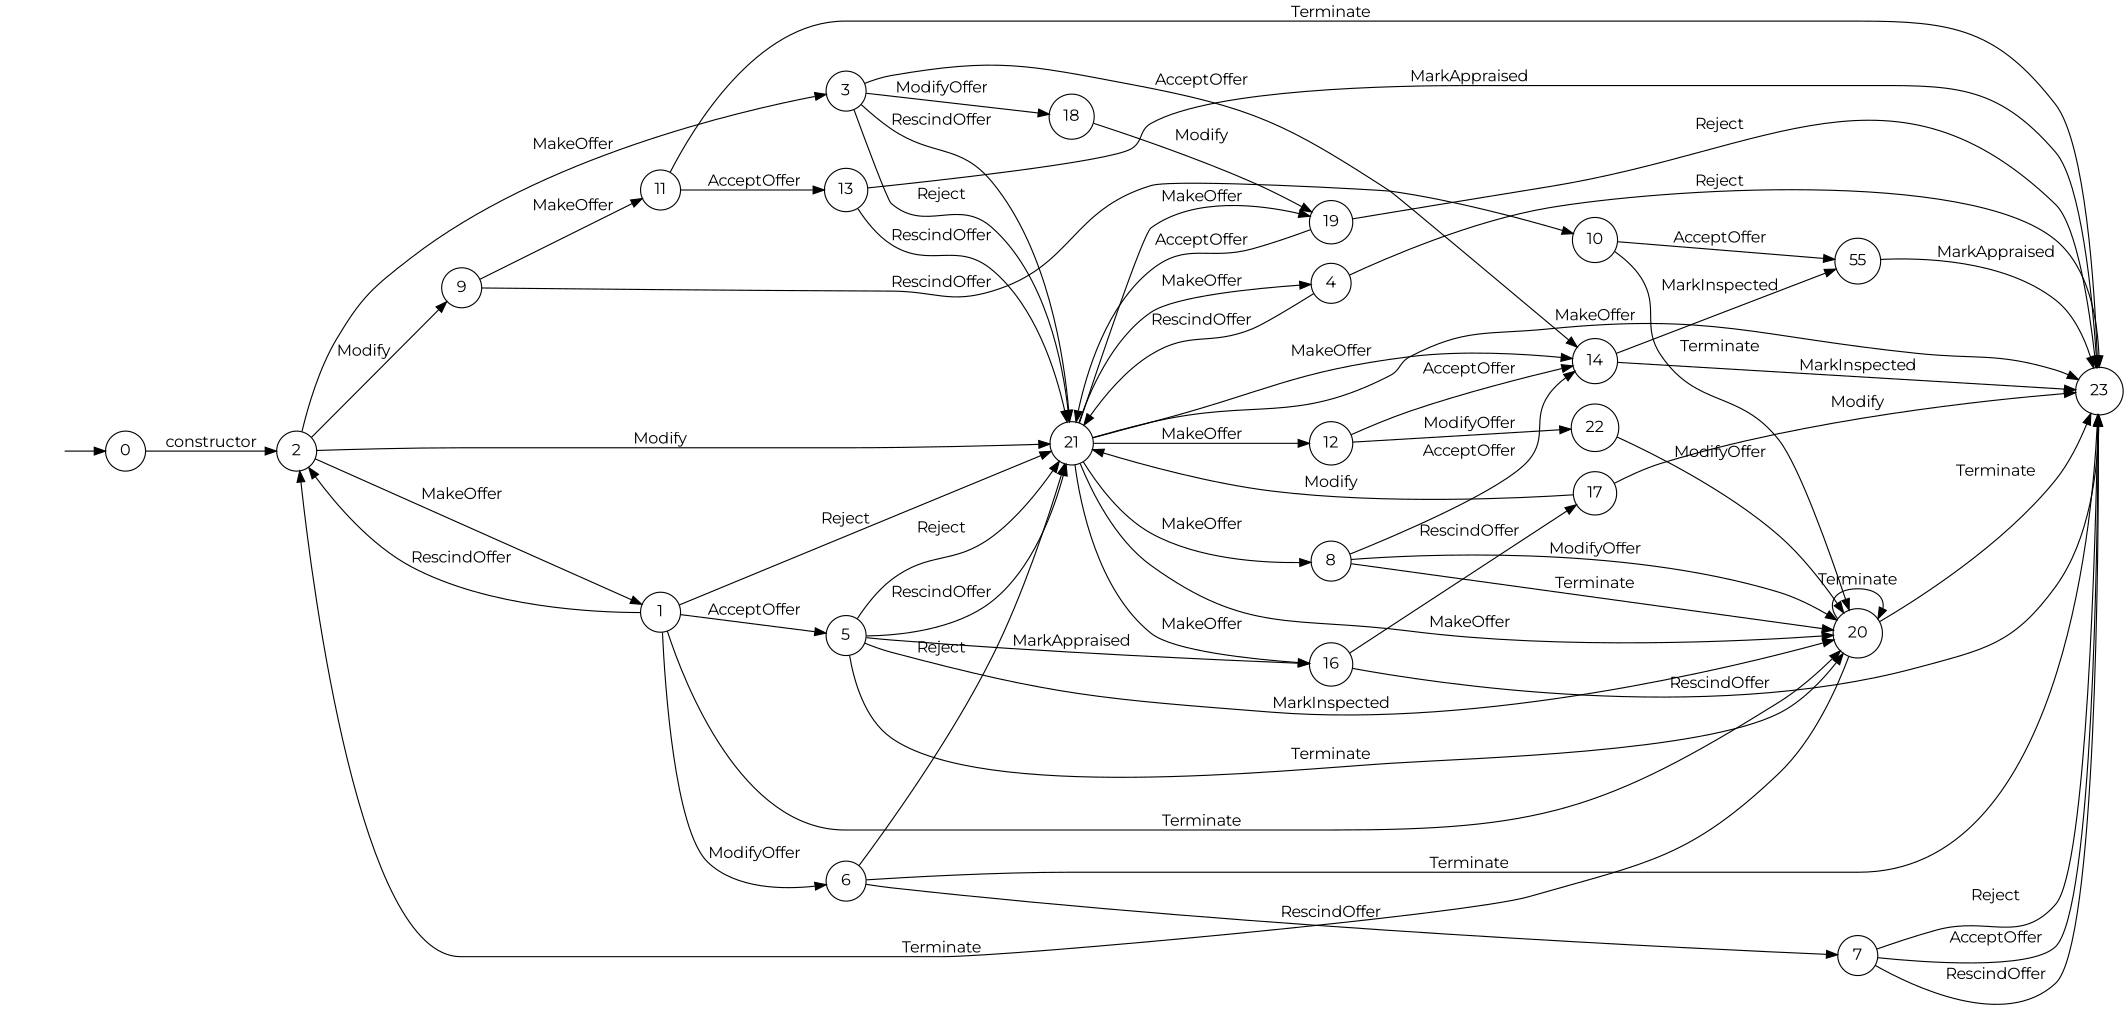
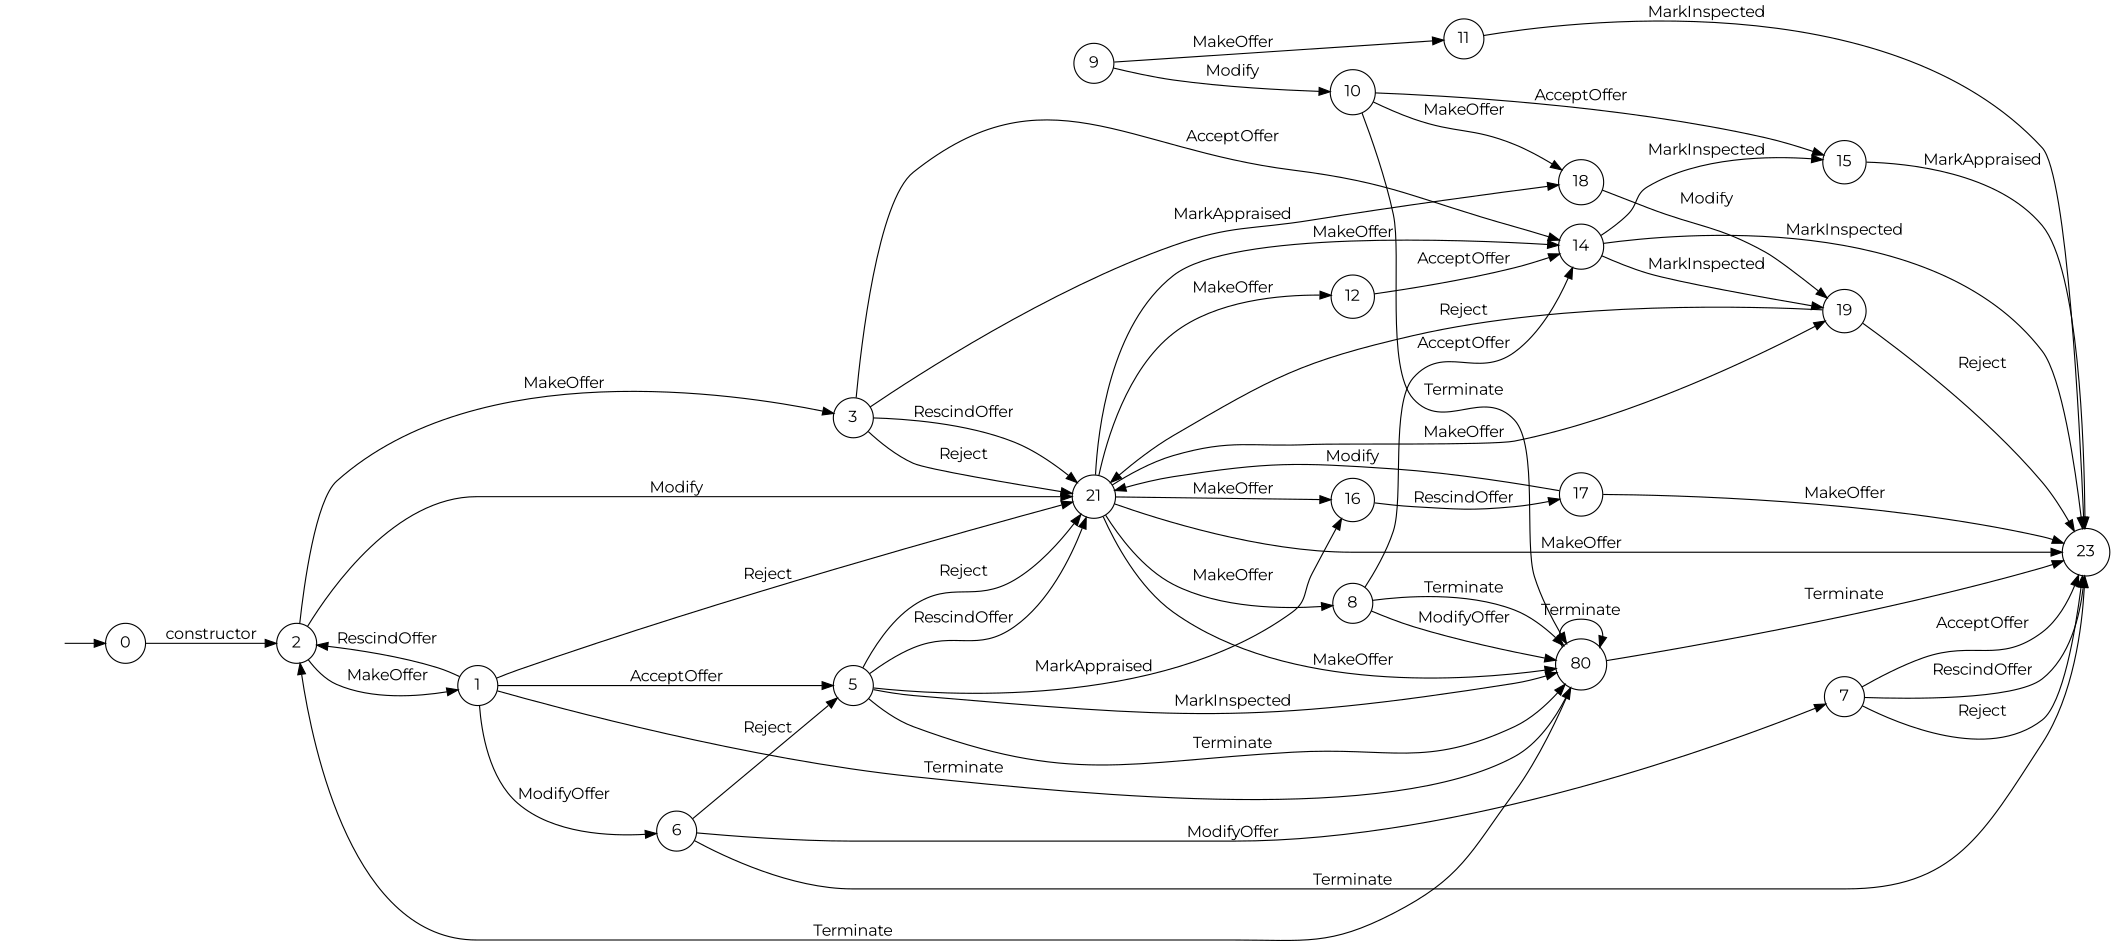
  digraph {
    fontname=Montserrat
    rankdir=LR
    node [fontname=Montserrat shape=circle]
    edge [fontname=Montserrat]
    "" [shape=plaintext]
    n2 [label=0]
    n3 [label=2]
-   n4 [label=4]
    n5 [label=23]
    n6 [label=21]
-   n7 [label=20]
+   n7 [label=80]
    n8 [label=16]
    n9 [label=19]
    n10 [label=14]
    n11 [label=8]
    n12 [label=12]
    n13 [label=10]
    n14 [label=18]
-   n15 [label=55]
+   n15 [label=15]
    n16 [label=6]
    n17 [label=7]
    n18 [label=17]
    n19 [label=9]
    n20 [label=11]
-   n21 [label=13]
    n22 [label=5]
    n23 [label=3]
-   n24 [label=22]
    n25 [label=1]
    "" -> n2
    n2 -> n3 [label=constructor]
    n3 -> n6 [label=Modify]
-   n3 -> n19 [label=Modify]
    n3 -> n23 [label=MakeOffer]
    n3 -> n25 [label=MakeOffer]
-   n4 -> n5 [label=Reject]
-   n4 -> n6 [label=RescindOffer]
-   n6 -> n4 [label=MakeOffer]
    n6 -> n5 [label=MakeOffer]
    n6 -> n7 [label=MakeOffer]
    n6 -> n8 [label=MakeOffer]
    n6 -> n9 [label=MakeOffer]
    n6 -> n10 [label=MakeOffer]
    n6 -> n11 [label=MakeOffer]
    n6 -> n12 [label=MakeOffer]
    n7 -> n3 [label=Terminate]
    n7 -> n5 [label=Terminate]
    n7 -> n7 [label=Terminate]
-   n8 -> n5 [label=RescindOffer]
    n8 -> n18 [label=RescindOffer]
    n9 -> n5 [label=Reject]
-   n9 -> n6 [label=AcceptOffer]
+   n9 -> n6 [label=Reject]
    n10 -> n5 [label=MarkInspected]
+   n10 -> n9 [label=MarkInspected]
    n10 -> n15 [label=MarkInspected]
    n11 -> n7 [label=ModifyOffer]
    n11 -> n7 [label=Terminate]
    n11 -> n10 [label=AcceptOffer]
    n12 -> n10 [label=AcceptOffer]
-   n12 -> n24 [label=ModifyOffer]
    n13 -> n7 [label=Terminate]
+   n13 -> n14 [label=MakeOffer]
    n13 -> n15 [label=AcceptOffer]
    n14 -> n9 [label=Modify]
    n15 -> n5 [label=MarkAppraised]
    n16 -> n5 [label=Terminate]
-   n16 -> n6 [label=Reject]
-   n16 -> n17 [label=RescindOffer]
+   n16 -> n22 [label=Reject]
+   n16 -> n17 [label=ModifyOffer]
    n17 -> n5 [label=AcceptOffer]
    n17 -> n5 [label=RescindOffer]
    n17 -> n5 [label=Reject]
-   n18 -> n5 [label=Modify]
+   n18 -> n5 [label=MakeOffer]
    n18 -> n6 [label=Modify]
-   n19 -> n13 [label=RescindOffer]
+   n19 -> n13 [label=Modify]
    n19 -> n20 [label=MakeOffer]
-   n20 -> n5 [label=Terminate]
-   n20 -> n21 [label=AcceptOffer]
-   n21 -> n5 [label=MarkAppraised]
-   n21 -> n6 [label=RescindOffer]
+   n20 -> n5 [label=MarkInspected]
    n22 -> n6 [label=Reject]
    n22 -> n6 [label=RescindOffer]
    n22 -> n7 [label=Terminate]
    n22 -> n7 [label=MarkInspected]
    n22 -> n8 [label=MarkAppraised]
    n23 -> n6 [label=RescindOffer]
    n23 -> n6 [label=Reject]
    n23 -> n10 [label=AcceptOffer]
-   n23 -> n14 [label=ModifyOffer]
-   n24 -> n7 [label=ModifyOffer]
+   n23 -> n14 [label=MarkAppraised]
    n25 -> n3 [label=RescindOffer]
    n25 -> n6 [label=Reject]
    n25 -> n7 [label=Terminate]
    n25 -> n16 [label=ModifyOffer]
    n25 -> n22 [label=AcceptOffer]
  }
